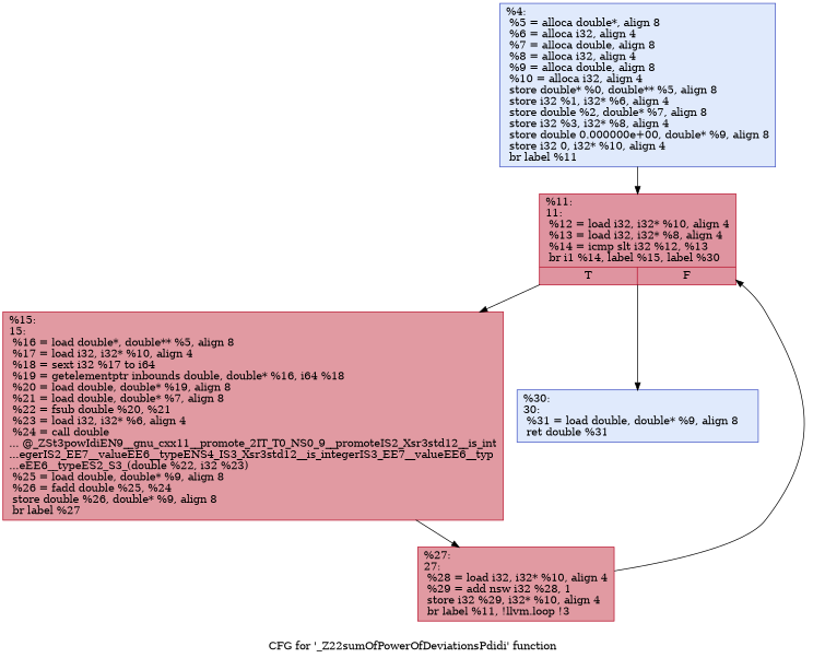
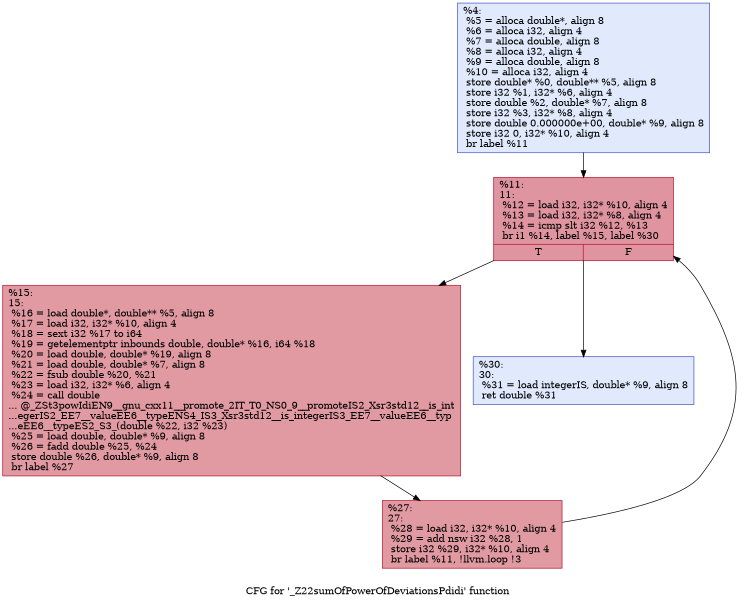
  digraph {
    label="CFG for '_Z22sumOfPowerOfDeviationsPdidi' function"
    node [color="#b70d28ff" fillcolor="#b9d0f970" shape=record style=filled]
    n1 [color="#3d50c3ff" label="{%4:\l  %5 = alloca double*, align 8\l  %6 = alloca i32, align 4\l  %7 = alloca double, align 8\l  %8 = alloca i32, align 4\l  %9 = alloca double, align 8\l  %10 = alloca i32, align 4\l  store double* %0, double** %5, align 8\l  store i32 %1, i32* %6, align 4\l  store double %2, double* %7, align 8\l  store i32 %3, i32* %8, align 4\l  store double 0.000000e+00, double* %9, align 8\l  store i32 0, i32* %10, align 4\l  br label %11\l}"]
    n2 [fillcolor="#b70d2870" label="{%11:\l11:                                               \l  %12 = load i32, i32* %10, align 4\l  %13 = load i32, i32* %8, align 4\l  %14 = icmp slt i32 %12, %13\l  br i1 %14, label %15, label %30\l|{<s0>T|<s1>F}}"]
    n3 [fillcolor="#bb1b2c70" label="{%15:\l15:                                               \l  %16 = load double*, double** %5, align 8\l  %17 = load i32, i32* %10, align 4\l  %18 = sext i32 %17 to i64\l  %19 = getelementptr inbounds double, double* %16, i64 %18\l  %20 = load double, double* %19, align 8\l  %21 = load double, double* %7, align 8\l  %22 = fsub double %20, %21\l  %23 = load i32, i32* %6, align 4\l  %24 = call double\l... @_ZSt3powIdiEN9__gnu_cxx11__promote_2IT_T0_NS0_9__promoteIS2_Xsr3std12__is_int\l...egerIS2_EE7__valueEE6__typeENS4_IS3_Xsr3std12__is_integerIS3_EE7__valueEE6__typ\l...eEE6__typeES2_S3_(double %22, i32 %23)\l  %25 = load double, double* %9, align 8\l  %26 = fadd double %25, %24\l  store double %26, double* %9, align 8\l  br label %27\l}"]
-   n4 [color="#3d50c3ff" label="{%30:\l30:                                               \l  %31 = load double, double* %9, align 8\l  ret double %31\l}"]
+   n4 [color="#3d50c3ff" label="{%30:\l30:                                               \l  %31 = load integerIS, double* %9, align 8\l  ret double %31\l}"]
    n5 [fillcolor="#bb1b2c70" label="{%27:\l27:                                               \l  %28 = load i32, i32* %10, align 4\l  %29 = add nsw i32 %28, 1\l  store i32 %29, i32* %10, align 4\l  br label %11, !llvm.loop !3\l}"]
    n1 -> n2
    n2 -> n3
    n2 -> n4
    n3 -> n5
    n5 -> n2
  }
